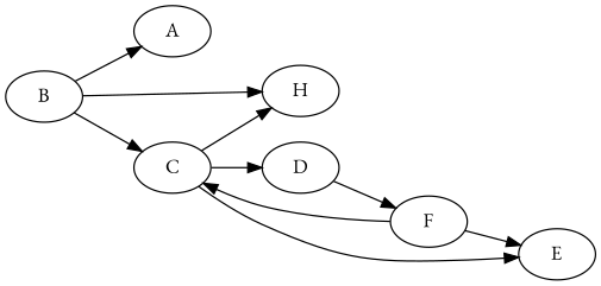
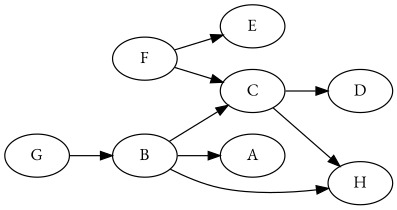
  digraph {
    fontname="EB Garamond"
    rankdir=LR
    node [fontname="EB Garamond"]
    edge [fontname="EB Garamond"]
    B
    A
    C
    H
    D
    E
    F
+   G
    B -> A
    B -> C
    B -> H
    C -> H
    C -> D
-   C -> E
-   D -> F
    F -> C
    F -> E
+   G -> B
  }
